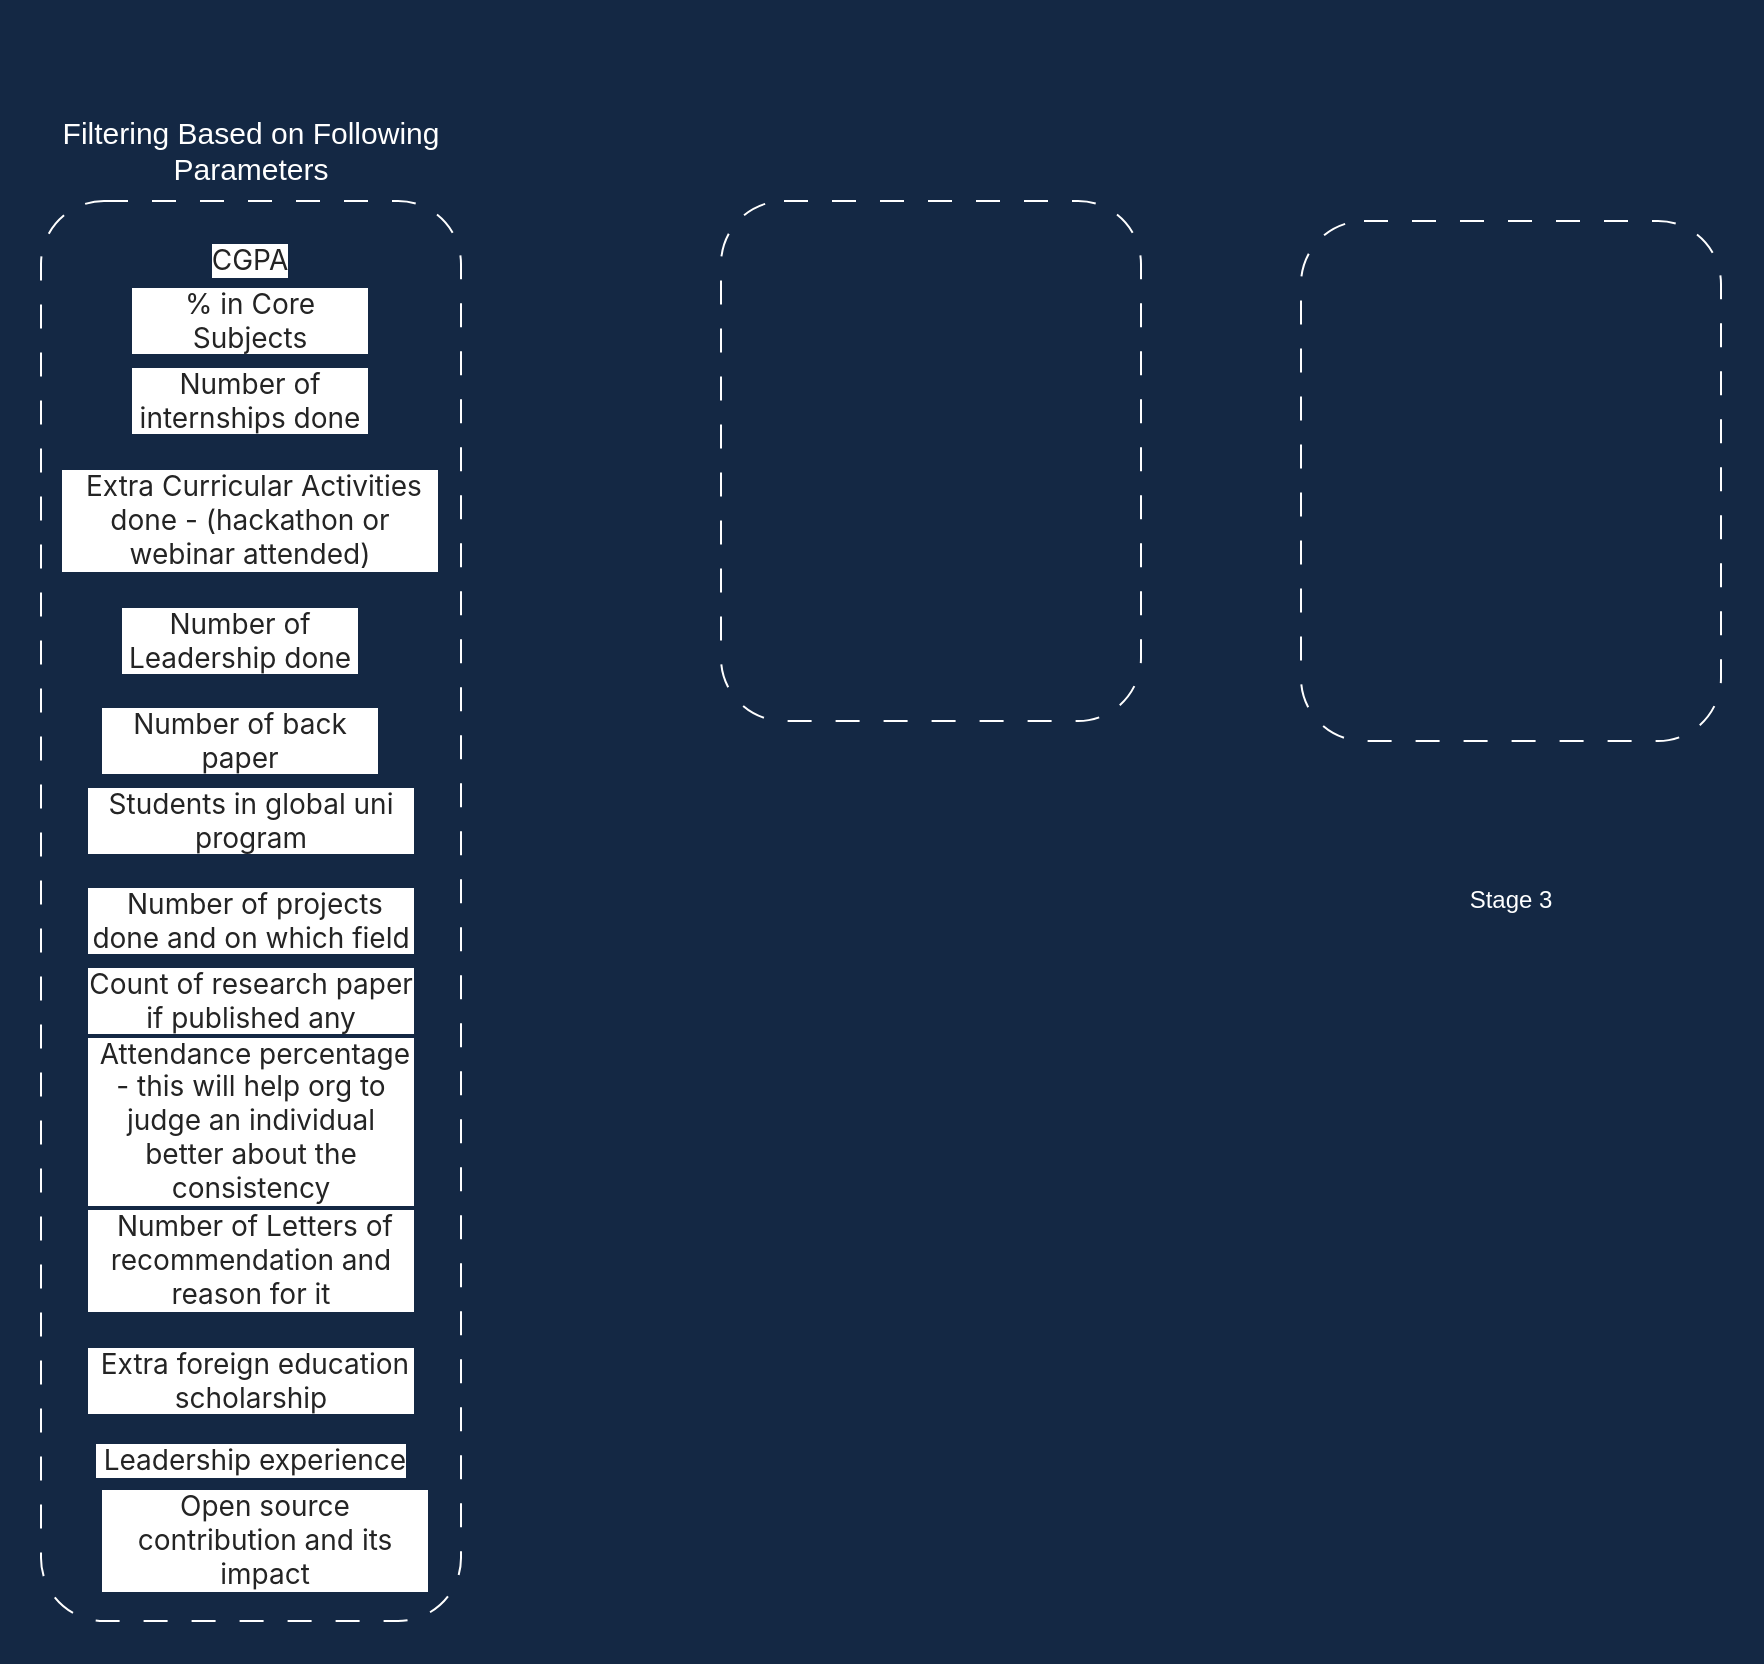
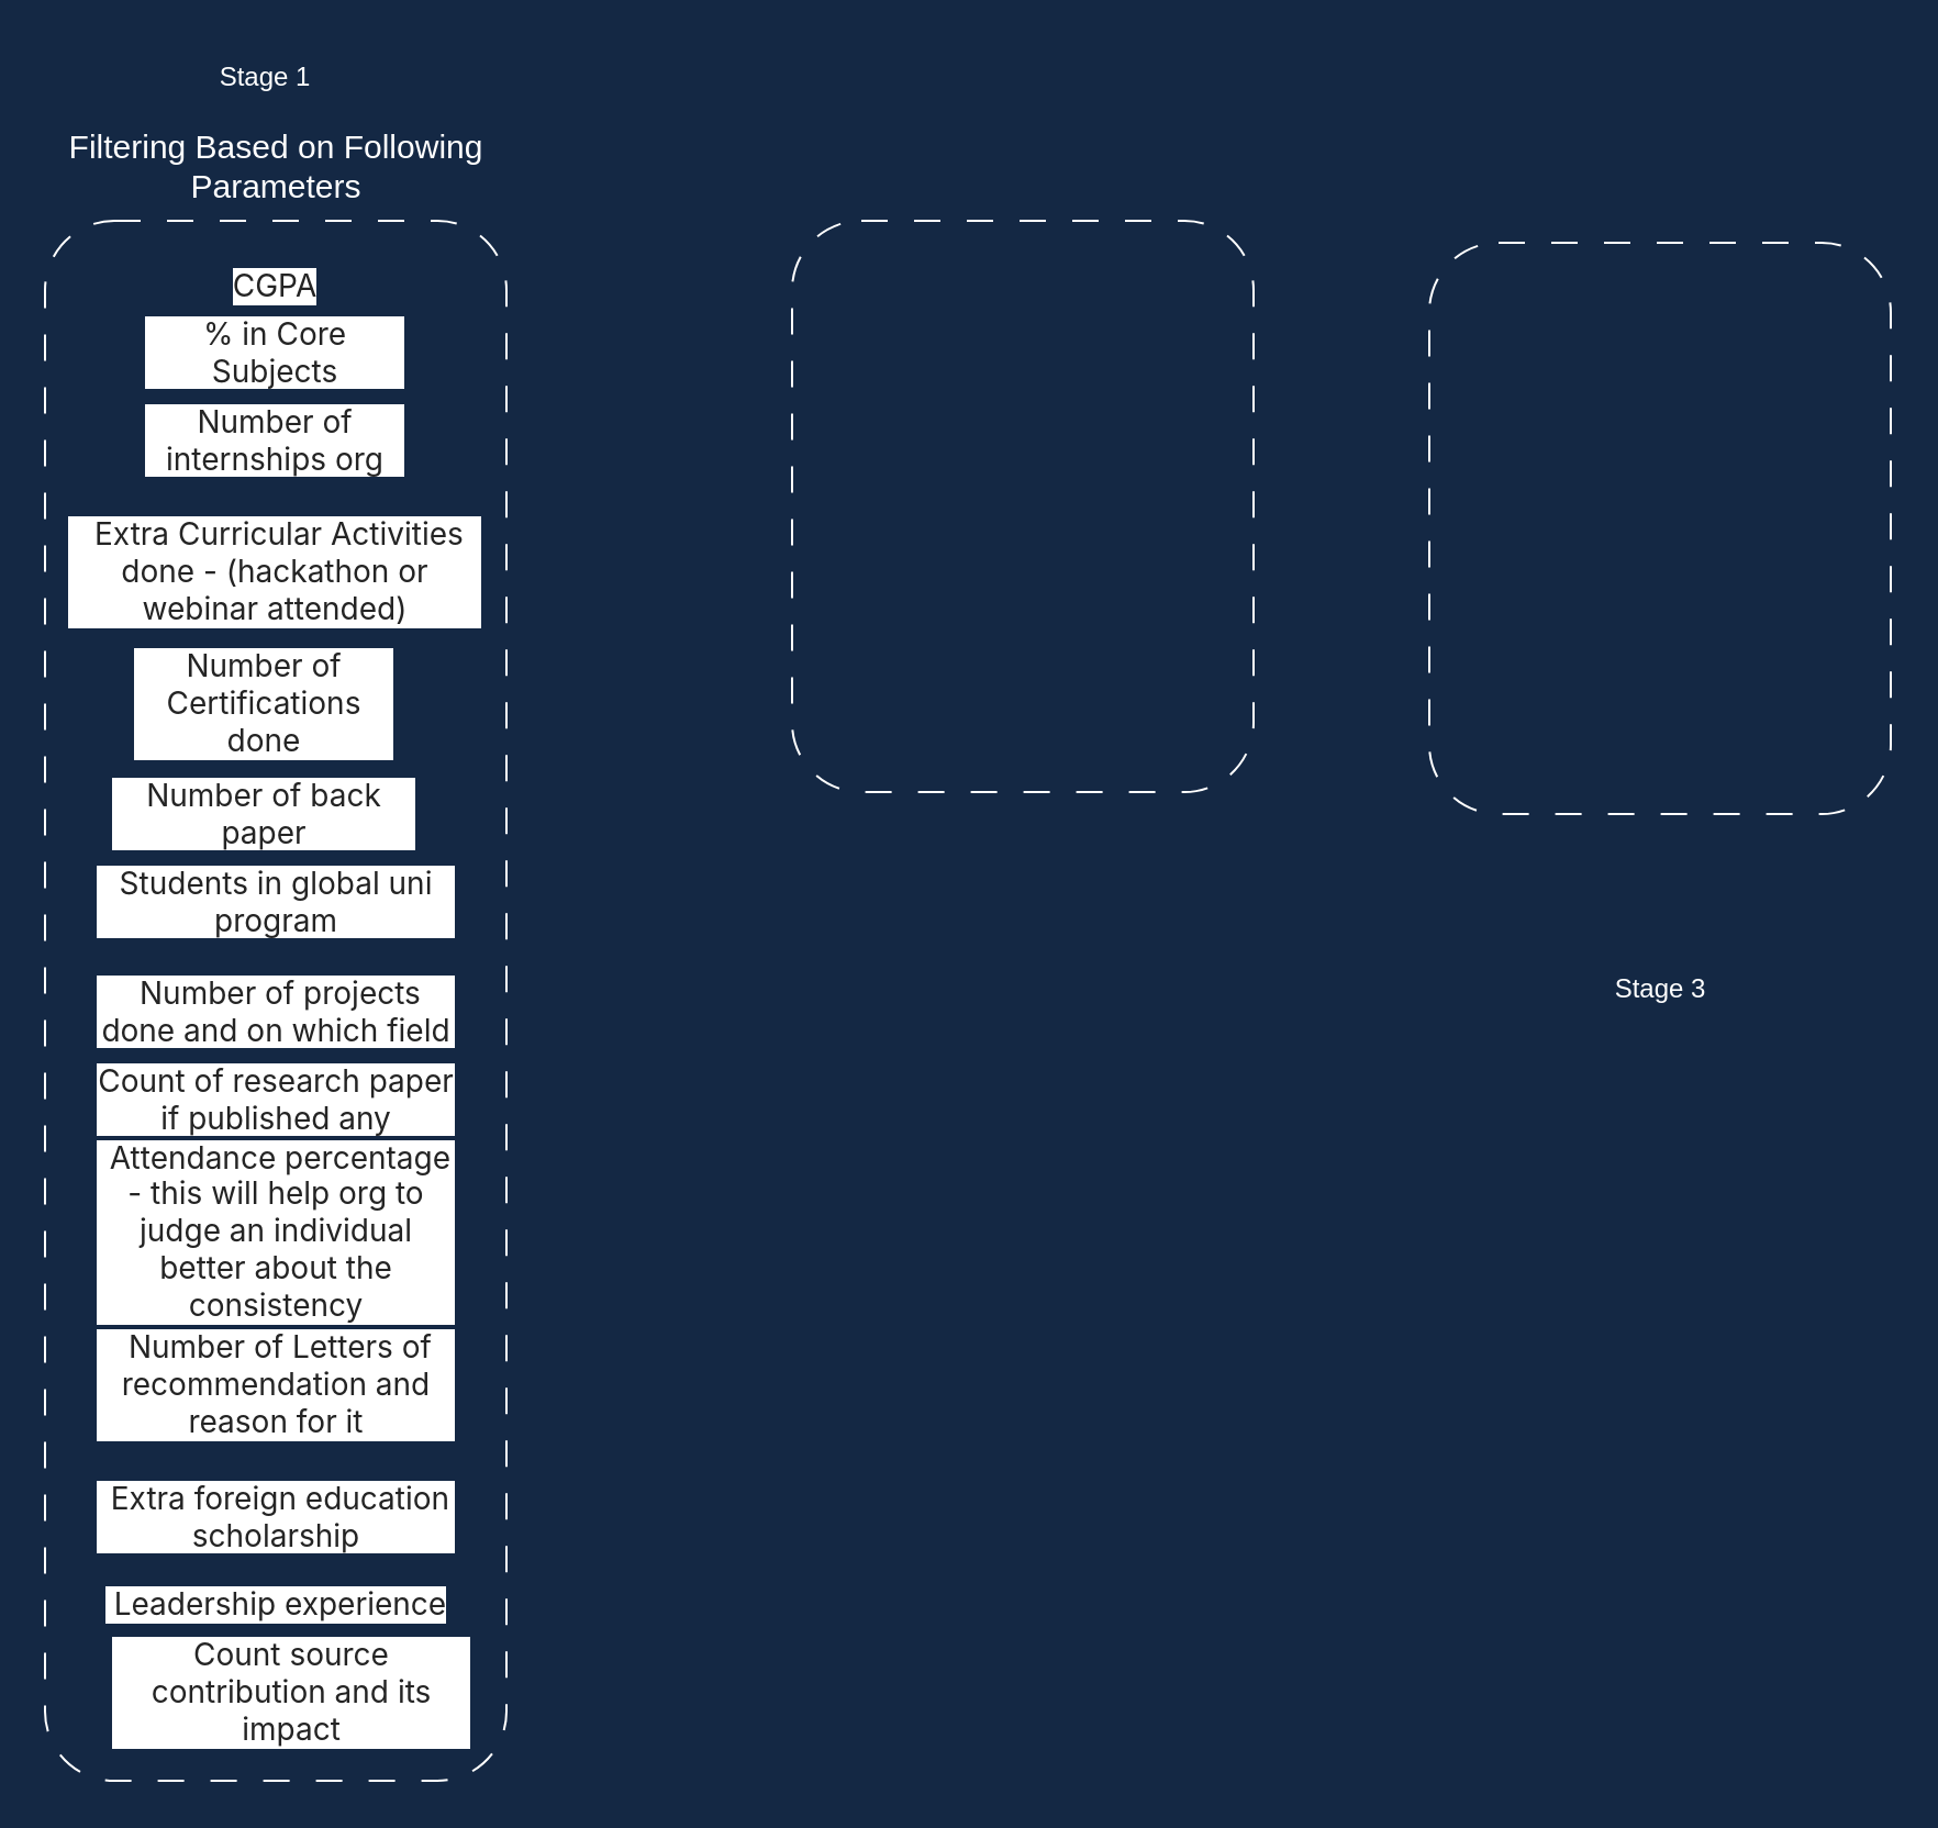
  <mxCell id="0" />
  <mxCell id="1" parent="0" />
  <mxCell id="2" value="" style="rounded=1;whiteSpace=wrap;html=1;fillColor=none;dashed=1;dashPattern=12 12;strokeColor=#FFFFFF;" vertex="1" parent="1"><mxGeometry x="20" y="100" width="210" height="710" as="geometry" /></mxCell>
  <mxCell id="3" value="" style="rounded=1;whiteSpace=wrap;html=1;fillColor=none;dashed=1;dashPattern=12 12;strokeColor=#FFFFFF;" vertex="1" parent="1"><mxGeometry x="360" y="100" width="210" height="260" as="geometry" /></mxCell>
  <mxCell id="4" value="" style="rounded=1;whiteSpace=wrap;html=1;fillColor=none;dashed=1;dashPattern=12 12;strokeColor=#FFFFFF;" vertex="1" parent="1"><mxGeometry x="650" y="110" width="210" height="260" as="geometry" /></mxCell>
+ <mxCell id="5" value="&lt;font color=&quot;#ffffff&quot;&gt;Stage 1&lt;/font&gt;" style="text;html=1;align=center;verticalAlign=middle;resizable=0;points=[];autosize=1;strokeColor=none;fillColor=none;" vertex="1" parent="1"><mxGeometry x="90" y="20" width="60" height="30" as="geometry" /></mxCell>
  <mxCell id="6" value="&lt;font color=&quot;#ffffff&quot;&gt;Stage 3&lt;/font&gt;" style="text;html=1;align=center;verticalAlign=middle;resizable=0;points=[];autosize=1;strokeColor=none;fillColor=none;" vertex="1" parent="1"><mxGeometry x="725" y="435" width="60" height="30" as="geometry" /></mxCell>
  <mxCell id="7" value="&lt;font style=&quot;font-size: 15px;&quot; color=&quot;#ffffff&quot;&gt;Filtering Based on Following&lt;br&gt;Parameters&lt;br&gt;&lt;/font&gt;" style="text;html=1;align=center;verticalAlign=middle;resizable=0;points=[];autosize=1;strokeColor=none;fillColor=none;" vertex="1" parent="1"><mxGeometry x="20" y="50" width="210" height="50" as="geometry" /></mxCell>
  <mxCell id="8" value="&lt;span style=&quot;color: rgb(36, 36, 36); font-family: -apple-system, BlinkMacSystemFont, &amp;quot;Segoe UI&amp;quot;, system-ui, &amp;quot;Apple Color Emoji&amp;quot;, &amp;quot;Segoe UI Emoji&amp;quot;, &amp;quot;Segoe UI Web&amp;quot;, sans-serif; font-size: 14px; text-align: start;&quot;&gt;% in Core Subjects&lt;/span&gt;" style="rounded=1;whiteSpace=wrap;html=1;dashed=1;dashPattern=12 12;labelBackgroundColor=#FFFFFF;strokeColor=none;fontSize=10;fontColor=#FFFFFF;fillColor=none;" vertex="1" parent="1"><mxGeometry x="65" y="130" width="120" height="60" as="geometry" /></mxCell>
  <mxCell id="9" value="&lt;span style=&quot;color: rgb(36, 36, 36); font-family: -apple-system, BlinkMacSystemFont, &amp;quot;Segoe UI&amp;quot;, system-ui, &amp;quot;Apple Color Emoji&amp;quot;, &amp;quot;Segoe UI Emoji&amp;quot;, &amp;quot;Segoe UI Web&amp;quot;, sans-serif; font-size: 14px; text-align: start;&quot;&gt;CGPA&lt;/span&gt;" style="rounded=1;whiteSpace=wrap;html=1;dashed=1;dashPattern=12 12;labelBackgroundColor=#FFFFFF;strokeColor=none;fontSize=10;fontColor=#FFFFFF;fillColor=none;" vertex="1" parent="1"><mxGeometry x="65" y="100" width="120" height="60" as="geometry" /></mxCell>
- <mxCell id="10" value="&lt;span style=&quot;color: rgb(36, 36, 36); font-family: -apple-system, BlinkMacSystemFont, &amp;quot;Segoe UI&amp;quot;, system-ui, &amp;quot;Apple Color Emoji&amp;quot;, &amp;quot;Segoe UI Emoji&amp;quot;, &amp;quot;Segoe UI Web&amp;quot;, sans-serif; font-size: 14px; text-align: start;&quot;&gt;Open source contribution and its impact&lt;/span&gt;" style="rounded=1;whiteSpace=wrap;html=1;dashed=1;dashPattern=12 12;labelBackgroundColor=#FFFFFF;strokeColor=none;fontSize=10;fontColor=#FFFFFF;fillColor=none;" vertex="1" parent="1"><mxGeometry x="50" y="740" width="165" height="60" as="geometry" /></mxCell>
+ <mxCell id="10" value="&lt;span style=&quot;color: rgb(36, 36, 36); font-family: -apple-system, BlinkMacSystemFont, &amp;quot;Segoe UI&amp;quot;, system-ui, &amp;quot;Apple Color Emoji&amp;quot;, &amp;quot;Segoe UI Emoji&amp;quot;, &amp;quot;Segoe UI Web&amp;quot;, sans-serif; font-size: 14px; text-align: start;&quot;&gt;Count source contribution and its impact&lt;/span&gt;" style="rounded=1;whiteSpace=wrap;html=1;dashed=1;dashPattern=12 12;labelBackgroundColor=#FFFFFF;strokeColor=none;fontSize=10;fontColor=#FFFFFF;fillColor=none;" vertex="1" parent="1"><mxGeometry x="50" y="740" width="165" height="60" as="geometry" /></mxCell>
  <mxCell id="11" value="&lt;span style=&quot;text-align: start;&quot;&gt;&lt;font face=&quot;-apple-system, BlinkMacSystemFont, Segoe UI, system-ui, Apple Color Emoji, Segoe UI Emoji, Segoe UI Web, sans-serif&quot; color=&quot;#242424&quot;&gt;&lt;span style=&quot;font-size: 14px;&quot;&gt;&amp;nbsp;Extra Curricular&amp;nbsp;Activities done - (hackathon or webinar attended)&lt;/span&gt;&lt;/font&gt;&lt;/span&gt;" style="rounded=1;whiteSpace=wrap;html=1;dashed=1;dashPattern=12 12;labelBackgroundColor=#FFFFFF;strokeColor=none;fontSize=10;fontColor=#FFFFFF;fillColor=none;" vertex="1" parent="1"><mxGeometry x="30" y="230" width="190" height="60" as="geometry" /></mxCell>
- <mxCell id="12" value="&lt;span style=&quot;color: rgb(36, 36, 36); font-family: -apple-system, BlinkMacSystemFont, &amp;quot;Segoe UI&amp;quot;, system-ui, &amp;quot;Apple Color Emoji&amp;quot;, &amp;quot;Segoe UI Emoji&amp;quot;, &amp;quot;Segoe UI Web&amp;quot;, sans-serif; font-size: 14px; text-align: start;&quot;&gt;Number of internships done&lt;/span&gt;" style="rounded=1;whiteSpace=wrap;html=1;dashed=1;dashPattern=12 12;labelBackgroundColor=#FFFFFF;strokeColor=none;fontSize=10;fontColor=#FFFFFF;fillColor=none;" vertex="1" parent="1"><mxGeometry x="65" y="170" width="120" height="60" as="geometry" /></mxCell>
+ <mxCell id="12" value="&lt;span style=&quot;color: rgb(36, 36, 36); font-family: -apple-system, BlinkMacSystemFont, &amp;quot;Segoe UI&amp;quot;, system-ui, &amp;quot;Apple Color Emoji&amp;quot;, &amp;quot;Segoe UI Emoji&amp;quot;, &amp;quot;Segoe UI Web&amp;quot;, sans-serif; font-size: 14px; text-align: start;&quot;&gt;Number of internships org&lt;/span&gt;" style="rounded=1;whiteSpace=wrap;html=1;dashed=1;dashPattern=12 12;labelBackgroundColor=#FFFFFF;strokeColor=none;fontSize=10;fontColor=#FFFFFF;fillColor=none;" vertex="1" parent="1"><mxGeometry x="65" y="170" width="120" height="60" as="geometry" /></mxCell>
  <mxCell id="13" value="&lt;span style=&quot;color: rgb(36, 36, 36); font-family: -apple-system, BlinkMacSystemFont, &amp;quot;Segoe UI&amp;quot;, system-ui, &amp;quot;Apple Color Emoji&amp;quot;, &amp;quot;Segoe UI Emoji&amp;quot;, &amp;quot;Segoe UI Web&amp;quot;, sans-serif; font-size: 14px; text-align: start;&quot;&gt;Number of back paper&lt;/span&gt;" style="rounded=1;whiteSpace=wrap;html=1;dashed=1;dashPattern=12 12;labelBackgroundColor=#FFFFFF;strokeColor=none;fontSize=10;fontColor=#FFFFFF;fillColor=none;" vertex="1" parent="1"><mxGeometry x="50" y="340" width="140" height="60" as="geometry" /></mxCell>
- <mxCell id="14" value="&lt;span style=&quot;color: rgb(36, 36, 36); font-family: -apple-system, BlinkMacSystemFont, &amp;quot;Segoe UI&amp;quot;, system-ui, &amp;quot;Apple Color Emoji&amp;quot;, &amp;quot;Segoe UI Emoji&amp;quot;, &amp;quot;Segoe UI Web&amp;quot;, sans-serif; font-size: 14px; text-align: start;&quot;&gt;Number of Leadership done&lt;/span&gt;" style="rounded=1;whiteSpace=wrap;html=1;dashed=1;dashPattern=12 12;labelBackgroundColor=#FFFFFF;strokeColor=none;fontSize=10;fontColor=#FFFFFF;fillColor=none;" vertex="1" parent="1"><mxGeometry x="60" y="290" width="120" height="60" as="geometry" /></mxCell>
+ <mxCell id="14" value="&lt;span style=&quot;color: rgb(36, 36, 36); font-family: -apple-system, BlinkMacSystemFont, &amp;quot;Segoe UI&amp;quot;, system-ui, &amp;quot;Apple Color Emoji&amp;quot;, &amp;quot;Segoe UI Emoji&amp;quot;, &amp;quot;Segoe UI Web&amp;quot;, sans-serif; font-size: 14px; text-align: start;&quot;&gt;Number of Certifications done&lt;/span&gt;" style="rounded=1;whiteSpace=wrap;html=1;dashed=1;dashPattern=12 12;labelBackgroundColor=#FFFFFF;strokeColor=none;fontSize=10;fontColor=#FFFFFF;fillColor=none;" vertex="1" parent="1"><mxGeometry x="60" y="290" width="120" height="60" as="geometry" /></mxCell>
  <mxCell id="15" value="&lt;span style=&quot;color: rgb(36, 36, 36); font-family: -apple-system, BlinkMacSystemFont, &amp;quot;Segoe UI&amp;quot;, system-ui, &amp;quot;Apple Color Emoji&amp;quot;, &amp;quot;Segoe UI Emoji&amp;quot;, &amp;quot;Segoe UI Web&amp;quot;, sans-serif; font-size: 14px; text-align: start;&quot;&gt;&amp;nbsp;Leadership experience&lt;/span&gt;" style="rounded=1;whiteSpace=wrap;html=1;dashed=1;dashPattern=12 12;labelBackgroundColor=#FFFFFF;strokeColor=none;fontSize=10;fontColor=#FFFFFF;fillColor=none;" vertex="1" parent="1"><mxGeometry x="42.5" y="700" width="165" height="60" as="geometry" /></mxCell>
  <mxCell id="16" value="&lt;span style=&quot;color: rgb(36, 36, 36); font-family: -apple-system, BlinkMacSystemFont, &amp;quot;Segoe UI&amp;quot;, system-ui, &amp;quot;Apple Color Emoji&amp;quot;, &amp;quot;Segoe UI Emoji&amp;quot;, &amp;quot;Segoe UI Web&amp;quot;, sans-serif; font-size: 14px; text-align: start;&quot;&gt;&amp;nbsp;Extra foreign education scholarship&lt;/span&gt;" style="rounded=1;whiteSpace=wrap;html=1;dashed=1;dashPattern=12 12;labelBackgroundColor=#FFFFFF;strokeColor=none;fontSize=10;fontColor=#FFFFFF;fillColor=none;" vertex="1" parent="1"><mxGeometry x="42.5" y="660" width="165" height="60" as="geometry" /></mxCell>
  <mxCell id="17" value="&lt;span style=&quot;color: rgb(36, 36, 36); font-family: -apple-system, BlinkMacSystemFont, &amp;quot;Segoe UI&amp;quot;, system-ui, &amp;quot;Apple Color Emoji&amp;quot;, &amp;quot;Segoe UI Emoji&amp;quot;, &amp;quot;Segoe UI Web&amp;quot;, sans-serif; font-size: 14px; text-align: start;&quot;&gt;&amp;nbsp;Number of Letters of recommendation and reason for it&lt;/span&gt;" style="rounded=1;whiteSpace=wrap;html=1;dashed=1;dashPattern=12 12;labelBackgroundColor=#FFFFFF;strokeColor=none;fontSize=10;fontColor=#FFFFFF;fillColor=none;" vertex="1" parent="1"><mxGeometry x="42.5" y="600" width="165" height="60" as="geometry" /></mxCell>
  <mxCell id="18" value="&lt;span style=&quot;color: rgb(36, 36, 36); font-family: -apple-system, BlinkMacSystemFont, &amp;quot;Segoe UI&amp;quot;, system-ui, &amp;quot;Apple Color Emoji&amp;quot;, &amp;quot;Segoe UI Emoji&amp;quot;, &amp;quot;Segoe UI Web&amp;quot;, sans-serif; font-size: 14px; text-align: start;&quot;&gt;&amp;nbsp;Attendance percentage - this will help org to judge an individual better about the consistency&lt;/span&gt;" style="rounded=1;whiteSpace=wrap;html=1;dashed=1;dashPattern=12 12;labelBackgroundColor=#FFFFFF;strokeColor=none;fontSize=10;fontColor=#FFFFFF;fillColor=none;" vertex="1" parent="1"><mxGeometry x="42.5" y="530" width="165" height="60" as="geometry" /></mxCell>
  <mxCell id="19" value="&lt;span style=&quot;color: rgb(36, 36, 36); font-family: -apple-system, BlinkMacSystemFont, &amp;quot;Segoe UI&amp;quot;, system-ui, &amp;quot;Apple Color Emoji&amp;quot;, &amp;quot;Segoe UI Emoji&amp;quot;, &amp;quot;Segoe UI Web&amp;quot;, sans-serif; font-size: 14px; text-align: start;&quot;&gt;Count of research paper if published any&lt;/span&gt;" style="rounded=1;whiteSpace=wrap;html=1;dashed=1;dashPattern=12 12;labelBackgroundColor=#FFFFFF;strokeColor=none;fontSize=10;fontColor=#FFFFFF;fillColor=none;" vertex="1" parent="1"><mxGeometry x="42.5" y="470" width="165" height="60" as="geometry" /></mxCell>
  <mxCell id="20" value="&lt;span style=&quot;color: rgb(36, 36, 36); font-family: -apple-system, BlinkMacSystemFont, &amp;quot;Segoe UI&amp;quot;, system-ui, &amp;quot;Apple Color Emoji&amp;quot;, &amp;quot;Segoe UI Emoji&amp;quot;, &amp;quot;Segoe UI Web&amp;quot;, sans-serif; font-size: 14px; text-align: start;&quot;&gt;&amp;nbsp;Number of projects done and on which field&lt;/span&gt;" style="rounded=1;whiteSpace=wrap;html=1;dashed=1;dashPattern=12 12;labelBackgroundColor=#FFFFFF;strokeColor=none;fontSize=10;fontColor=#FFFFFF;fillColor=none;" vertex="1" parent="1"><mxGeometry x="42.5" y="430" width="165" height="60" as="geometry" /></mxCell>
  <mxCell id="21" value="&lt;span style=&quot;color: rgb(36, 36, 36); font-family: -apple-system, BlinkMacSystemFont, &amp;quot;Segoe UI&amp;quot;, system-ui, &amp;quot;Apple Color Emoji&amp;quot;, &amp;quot;Segoe UI Emoji&amp;quot;, &amp;quot;Segoe UI Web&amp;quot;, sans-serif; font-size: 14px; text-align: start;&quot;&gt;Students in global uni program&lt;/span&gt;" style="rounded=1;whiteSpace=wrap;html=1;dashed=1;dashPattern=12 12;labelBackgroundColor=#FFFFFF;strokeColor=none;fontSize=10;fontColor=#FFFFFF;fillColor=none;" vertex="1" parent="1"><mxGeometry x="42.5" y="380" width="165" height="60" as="geometry" /></mxCell>
